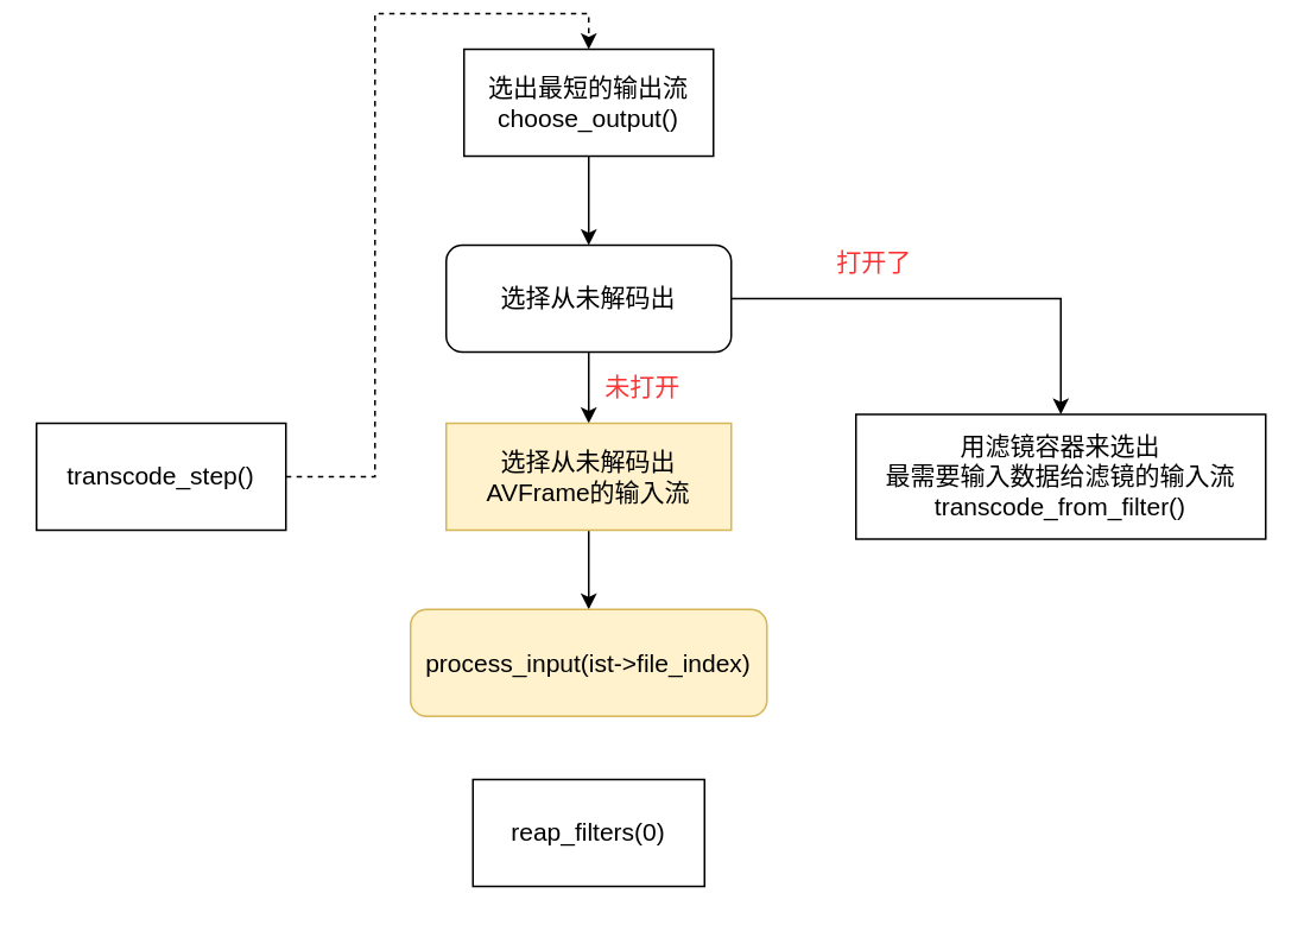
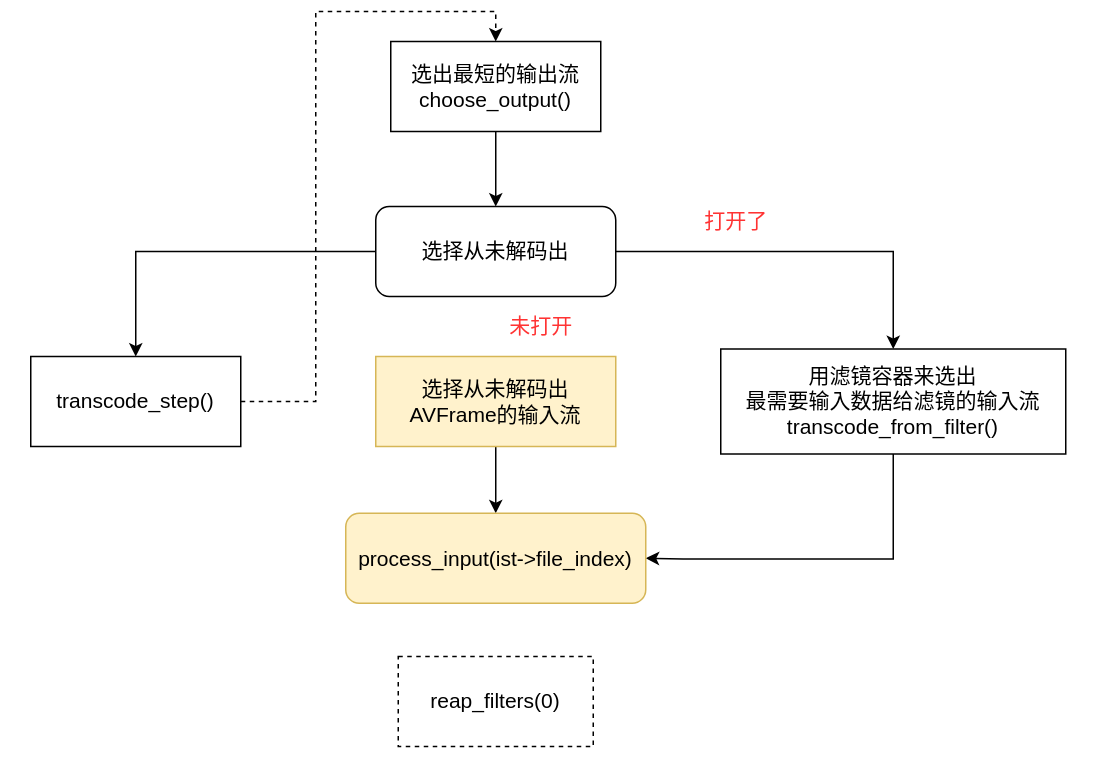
  <mxCell id="0" />
  <mxCell id="1" parent="0" />
  <mxCell id="2" style="edgeStyle=orthogonalEdgeStyle;rounded=0;orthogonalLoop=1;jettySize=auto;html=1;entryX=0.5;entryY=0;entryDx=0;entryDy=0;fontSize=14;dashed=1;" parent="1" source="3" target="5" edge="1"><mxGeometry relative="1" as="geometry" /></mxCell>
  <mxCell id="3" value="transcode_step()" style="rounded=0;whiteSpace=wrap;html=1;fontSize=14;fillColor=#FFFFFF;strokeColor=#000000;" parent="1" vertex="1"><mxGeometry x="20" y="230" width="140" height="60" as="geometry" /></mxCell>
  <mxCell id="4" style="edgeStyle=orthogonalEdgeStyle;rounded=0;orthogonalLoop=1;jettySize=auto;html=1;fontSize=14;" parent="1" source="5" target="8" edge="1"><mxGeometry relative="1" as="geometry" /></mxCell>
  <mxCell id="5" value="选出最短的输出流&lt;br&gt;choose_output()" style="rounded=0;whiteSpace=wrap;html=1;fontSize=14;fillColor=#FFFFFF;strokeColor=#000000;" parent="1" vertex="1"><mxGeometry x="260" y="20" width="140" height="60" as="geometry" /></mxCell>
- <mxCell id="6" style="edgeStyle=orthogonalEdgeStyle;rounded=0;orthogonalLoop=1;jettySize=auto;html=1;fontSize=14;" parent="1" source="8" target="10" edge="1"><mxGeometry relative="1" as="geometry" /></mxCell>
+ <mxCell id="6" style="edgeStyle=orthogonalEdgeStyle;rounded=0;orthogonalLoop=1;jettySize=auto;html=1;fontSize=14;" parent="1" source="8" target="3" edge="1"><mxGeometry relative="1" as="geometry" /></mxCell>
  <mxCell id="7" style="edgeStyle=orthogonalEdgeStyle;rounded=0;orthogonalLoop=1;jettySize=auto;html=1;fontSize=14;" parent="1" source="8" target="12" edge="1"><mxGeometry relative="1" as="geometry" /></mxCell>
  <mxCell id="8" value="&lt;span style=&quot;font-size: 14px;&quot;&gt;选择从未解码出&lt;br&gt;&lt;/span&gt;" style="rounded=1;whiteSpace=wrap;html=1;" parent="1" vertex="1"><mxGeometry x="250" y="130" width="160" height="60" as="geometry" /></mxCell>
  <mxCell id="9" style="edgeStyle=orthogonalEdgeStyle;rounded=0;orthogonalLoop=1;jettySize=auto;html=1;fontSize=14;" parent="1" source="10" target="13" edge="1"><mxGeometry relative="1" as="geometry" /></mxCell>
  <mxCell id="10" value="&lt;span style=&quot;font-size: 14px;&quot;&gt;选择从未解码出 AVFrame的输入流&lt;br&gt;&lt;/span&gt;" style="rounded=0;whiteSpace=wrap;html=1;fillColor=#fff2cc;strokeColor=#d6b656;" parent="1" vertex="1"><mxGeometry x="250" y="230" width="160" height="60" as="geometry" /></mxCell>
+ <mxCell id="11" style="edgeStyle=orthogonalEdgeStyle;rounded=0;orthogonalLoop=1;jettySize=auto;html=1;entryX=1;entryY=0.5;entryDx=0;entryDy=0;fontSize=14;" parent="1" source="12" target="13" edge="1"><mxGeometry relative="1" as="geometry"><Array as="points"><mxPoint x="595" y="365" /><mxPoint x="455" y="365" /></Array></mxGeometry></mxCell>
  <mxCell id="12" value="&lt;span style=&quot;font-size: 14px;&quot;&gt;用滤镜容器来选出&lt;/span&gt;&lt;br&gt;&lt;span style=&quot;font-size: 14px;&quot;&gt;最需要输入数据给滤镜的输入流&lt;/span&gt;&lt;br&gt;&lt;span style=&quot;font-size: 14px;&quot;&gt;transcode_from_filter()&lt;/span&gt;" style="rounded=0;whiteSpace=wrap;html=1;" parent="1" vertex="1"><mxGeometry x="480" y="225" width="230" height="70" as="geometry" /></mxCell>
  <mxCell id="13" value="&lt;span style=&quot;font-size: 14px;&quot;&gt;process_input(ist-&amp;gt;file_index)&lt;/span&gt;" style="whiteSpace=wrap;html=1;fontSize=14;fillColor=#fff2cc;strokeColor=#d6b656;rounded=1;" parent="1" vertex="1"><mxGeometry x="230" y="334.5" width="200" height="60" as="geometry" /></mxCell>
- <mxCell id="14" value="&lt;span style=&quot;font-size: 14px;&quot;&gt;reap_filters(0)&lt;/span&gt;" style="rounded=0;whiteSpace=wrap;html=1;fontSize=14;" parent="1" vertex="1"><mxGeometry x="265" y="430" width="130" height="60" as="geometry" /></mxCell>
+ <mxCell id="14" value="&lt;span style=&quot;font-size: 14px;&quot;&gt;reap_filters(0)&lt;/span&gt;" style="rounded=0;whiteSpace=wrap;html=1;fontSize=14;dashed=1;" parent="1" vertex="1"><mxGeometry x="265" y="430" width="130" height="60" as="geometry" /></mxCell>
  <mxCell id="15" value="打开了" style="text;strokeColor=none;fillColor=none;html=1;fontSize=14;fontStyle=0;verticalAlign=middle;align=center;fontColor=#FF3333;" parent="1" vertex="1"><mxGeometry x="440" y="120" width="100" height="40" as="geometry" /></mxCell>
  <mxCell id="16" value="未打开" style="text;strokeColor=none;fillColor=none;html=1;fontSize=14;fontStyle=0;verticalAlign=middle;align=center;fontColor=#FF3333;" parent="1" vertex="1"><mxGeometry x="320" y="190" width="80" height="40" as="geometry" /></mxCell>
